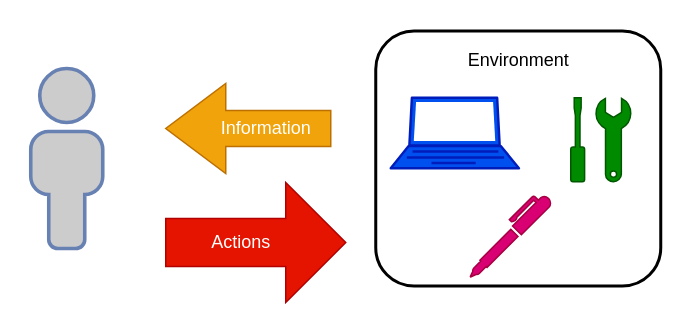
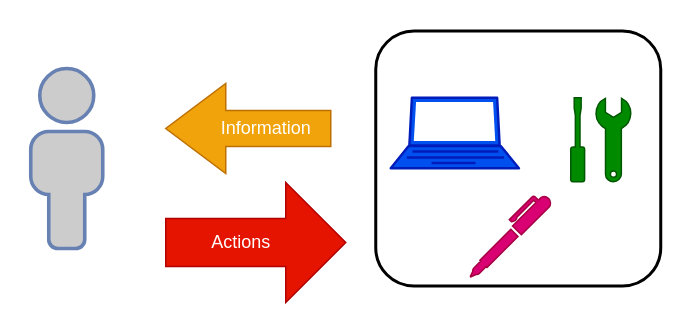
  <mxCell id="0" />
  <mxCell id="1" parent="0" />
  <mxCell id="2" value="" style="rounded=1;whiteSpace=wrap;html=1;fontColor=#000000;fillColor=#FFFFFF;strokeColor=#000000;strokeWidth=2;" vertex="1" parent="1"><mxGeometry x="250" y="20" width="190" height="170" as="geometry" /></mxCell>
  <mxCell id="3" value="&amp;nbsp; &amp;nbsp; &amp;nbsp; &amp;nbsp;Information" style="html=1;shadow=0;dashed=0;align=center;verticalAlign=middle;shape=mxgraph.arrows2.arrow;dy=0.6;dx=40;flipH=1;notch=0;fillColor=#f0a30a;strokeColor=#BD7000;fontColor=#FFFFFF;" parent="1" vertex="1"><mxGeometry x="110" y="55" width="110" height="60" as="geometry" /></mxCell>
  <mxCell id="4" value="" style="pointerEvents=1;shadow=0;dashed=0;html=1;strokeColor=#005700;fillColor=#008a00;labelPosition=center;verticalLabelPosition=bottom;verticalAlign=top;outlineConnect=0;align=center;shape=mxgraph.office.concepts.maintenance;fontColor=#ffffff;" parent="1" vertex="1"><mxGeometry x="380" y="64.5" width="40" height="56" as="geometry" /></mxCell>
  <mxCell id="5" value="Actions&amp;nbsp; &amp;nbsp; &amp;nbsp;&amp;nbsp;" style="html=1;shadow=0;dashed=0;align=center;verticalAlign=middle;shape=mxgraph.arrows2.arrow;dy=0.6;dx=40;flipH=0;notch=0;fillColor=#e51400;strokeColor=#B20000;fontColor=#ffffff;" parent="1" vertex="1"><mxGeometry x="110" y="121" width="120" height="80" as="geometry" /></mxCell>
  <mxCell id="6" value="" style="pointerEvents=1;shadow=0;dashed=0;html=1;strokeColor=#A50040;fillColor=#d80073;labelPosition=center;verticalLabelPosition=bottom;verticalAlign=top;outlineConnect=0;align=center;shape=mxgraph.office.concepts.writing_pen;fontColor=#ffffff;" vertex="1" parent="1"><mxGeometry x="313" y="130" width="54" height="54" as="geometry" /></mxCell>
  <mxCell id="7" value="" style="fontColor=#0066CC;verticalAlign=top;verticalLabelPosition=bottom;labelPosition=center;align=center;html=1;outlineConnect=0;fillColor=#CCCCCC;strokeColor=#6881B3;gradientColor=none;gradientDirection=north;strokeWidth=2;shape=mxgraph.networks.user_male;" vertex="1" parent="1"><mxGeometry x="20" y="45" width="48" height="120" as="geometry" /></mxCell>
  <mxCell id="8" value="" style="fontColor=#ffffff;verticalAlign=top;verticalLabelPosition=bottom;labelPosition=center;align=center;html=1;outlineConnect=0;fillColor=#0050ef;strokeColor=#001DBC;gradientDirection=north;strokeWidth=2;shape=mxgraph.networks.laptop;" vertex="1" parent="1"><mxGeometry x="260" y="64.5" width="85.45" height="47" as="geometry" /></mxCell>
- <mxCell id="9" value="Environment" style="text;html=1;resizable=0;autosize=1;align=center;verticalAlign=middle;points=[];strokeColor=none;rounded=0;fontColor=#000000;fontStyle=0" parent="1" vertex="1"><mxGeometry x="305" y="30" width="80" height="20" as="geometry" /></mxCell>
